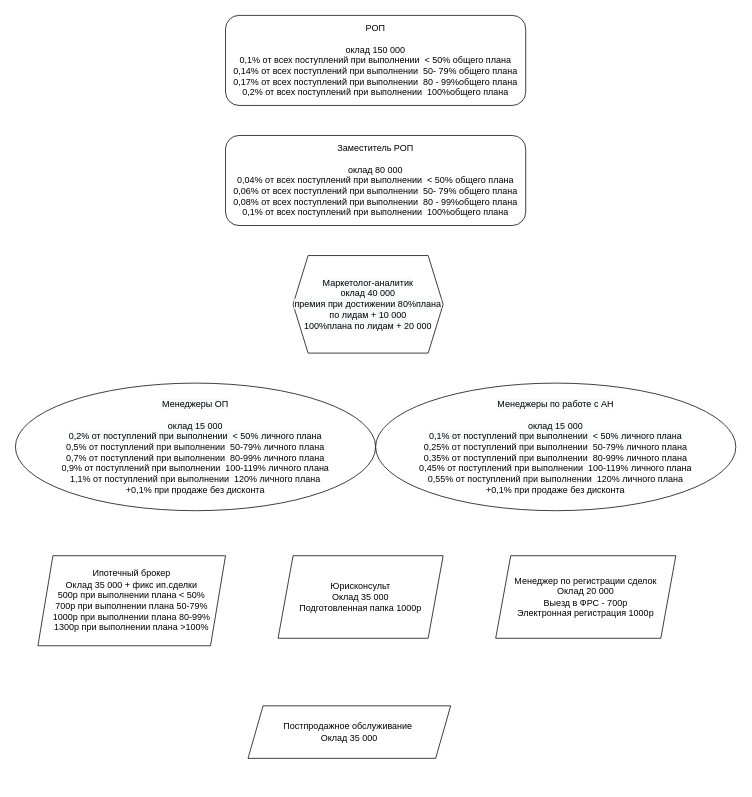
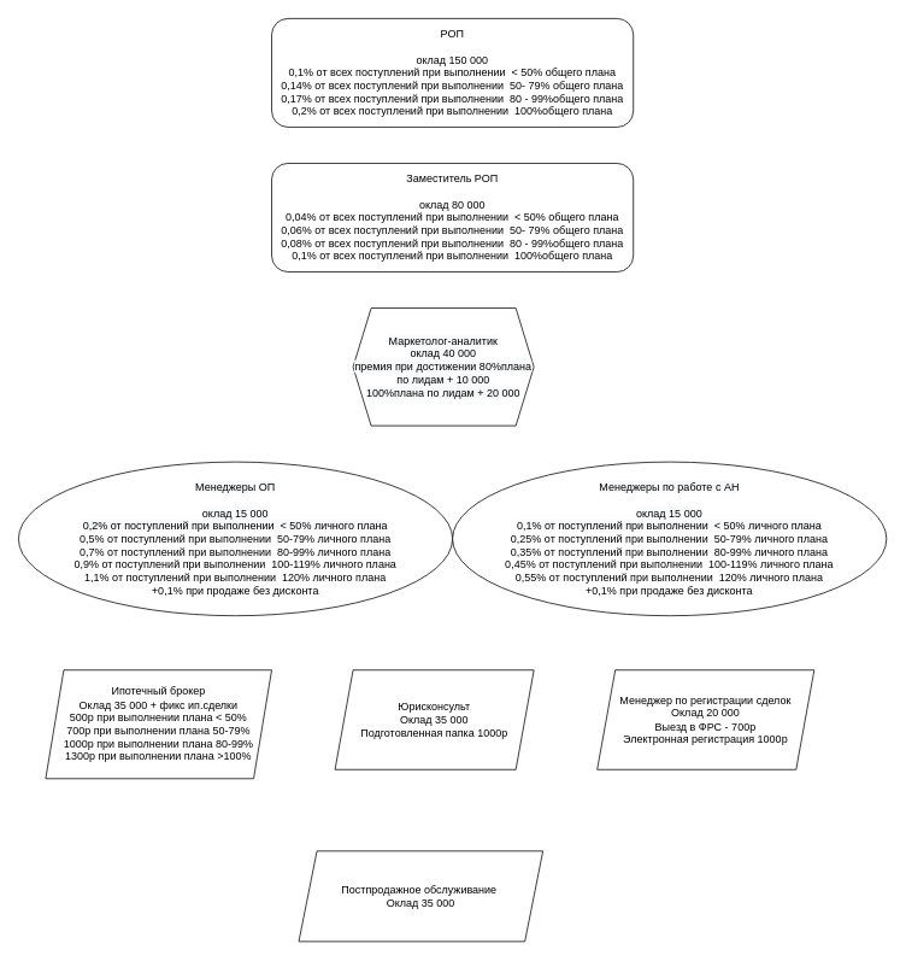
  <mxCell id="0" />
  <mxCell id="1" parent="0" />
  <mxCell id="2" value="РОП&lt;br&gt;&lt;br&gt;оклад 150 000&lt;br&gt;0,1% от всех поступлений при выполнении&amp;nbsp; &amp;lt; 50% общего плана&lt;br&gt;0,14% от всех поступлений при выполнении&amp;nbsp; 50- 79% общего плана&lt;br&gt;0,17% от всех поступлений при выполнении&amp;nbsp; 80 - 99%общего&amp;nbsp;плана&lt;br&gt;0,2% от всех поступлений при выполнении&amp;nbsp; 100%общего&amp;nbsp;плана" style="rounded=1;whiteSpace=wrap;html=1;" vertex="1" parent="1"><mxGeometry x="300" y="20" width="400" height="120" as="geometry" /></mxCell>
  <mxCell id="3" value="Заместитель РОП&lt;br&gt;&lt;br&gt;оклад 80 000&lt;br&gt;0,04% от всех поступлений при выполнении&amp;nbsp; &amp;lt; 50% общего плана&lt;br&gt;0,06% от всех поступлений при выполнении&amp;nbsp; 50- 79% общего плана&lt;br&gt;0,08% от всех поступлений при выполнении&amp;nbsp; 80 - 99%общего&amp;nbsp;плана&lt;br&gt;0,1% от всех поступлений при выполнении&amp;nbsp; 100%общего&amp;nbsp;плана" style="rounded=1;whiteSpace=wrap;html=1;" vertex="1" parent="1"><mxGeometry x="300" y="180" width="400" height="120" as="geometry" /></mxCell>
  <mxCell id="4" value="&lt;span style=&quot;color: rgb(0 , 0 , 0) ; font-family: &amp;#34;helvetica&amp;#34; ; font-size: 12px ; font-style: normal ; font-weight: 400 ; letter-spacing: normal ; text-align: center ; text-indent: 0px ; text-transform: none ; word-spacing: 0px ; background-color: rgb(248 , 249 , 250) ; display: inline ; float: none&quot;&gt;Менеджеры ОП&lt;/span&gt;&lt;br style=&quot;color: rgb(0 , 0 , 0) ; font-family: &amp;#34;helvetica&amp;#34; ; font-size: 12px ; font-style: normal ; font-weight: 400 ; letter-spacing: normal ; text-align: center ; text-indent: 0px ; text-transform: none ; word-spacing: 0px ; background-color: rgb(248 , 249 , 250)&quot;&gt;&lt;br style=&quot;color: rgb(0 , 0 , 0) ; font-family: &amp;#34;helvetica&amp;#34; ; font-size: 12px ; font-style: normal ; font-weight: 400 ; letter-spacing: normal ; text-align: center ; text-indent: 0px ; text-transform: none ; word-spacing: 0px ; background-color: rgb(248 , 249 , 250)&quot;&gt;&lt;span style=&quot;color: rgb(0 , 0 , 0) ; font-family: &amp;#34;helvetica&amp;#34; ; font-size: 12px ; font-style: normal ; font-weight: 400 ; letter-spacing: normal ; text-align: center ; text-indent: 0px ; text-transform: none ; word-spacing: 0px ; background-color: rgb(248 , 249 , 250) ; display: inline ; float: none&quot;&gt;оклад 15 000&lt;/span&gt;&lt;br style=&quot;color: rgb(0 , 0 , 0) ; font-family: &amp;#34;helvetica&amp;#34; ; font-size: 12px ; font-style: normal ; font-weight: 400 ; letter-spacing: normal ; text-align: center ; text-indent: 0px ; text-transform: none ; word-spacing: 0px ; background-color: rgb(248 , 249 , 250)&quot;&gt;&lt;span style=&quot;color: rgb(0 , 0 , 0) ; font-family: &amp;#34;helvetica&amp;#34; ; font-size: 12px ; font-style: normal ; font-weight: 400 ; letter-spacing: normal ; text-align: center ; text-indent: 0px ; text-transform: none ; word-spacing: 0px ; background-color: rgb(248 , 249 , 250) ; display: inline ; float: none&quot;&gt;0,2% от поступлений при выполнении&amp;nbsp; &amp;lt; 50% личного плана&lt;/span&gt;&lt;br style=&quot;color: rgb(0 , 0 , 0) ; font-family: &amp;#34;helvetica&amp;#34; ; font-size: 12px ; font-style: normal ; font-weight: 400 ; letter-spacing: normal ; text-align: center ; text-indent: 0px ; text-transform: none ; word-spacing: 0px ; background-color: rgb(248 , 249 , 250)&quot;&gt;&lt;span style=&quot;font-family: &amp;#34;helvetica&amp;#34;&quot;&gt;0,5% от поступлений при выполнении&amp;nbsp; 50-79% личного плана&lt;br&gt;&lt;/span&gt;&lt;span style=&quot;font-family: &amp;#34;helvetica&amp;#34;&quot;&gt;0,7% от поступлений при выполнении&amp;nbsp; 80-99% личного плана&lt;br&gt;&lt;/span&gt;&lt;span style=&quot;font-family: &amp;#34;helvetica&amp;#34;&quot;&gt;0,9% от поступлений при выполнении&amp;nbsp; 100-119% личного плана&lt;br&gt;&lt;/span&gt;&lt;span style=&quot;font-family: &amp;#34;helvetica&amp;#34;&quot;&gt;1,1% от поступлений при выполнении&amp;nbsp; 120% личного плана&lt;br&gt;&lt;/span&gt;&lt;span style=&quot;font-family: &amp;#34;helvetica&amp;#34;&quot;&gt;+0,1% при продаже без дисконта&lt;br&gt;&lt;/span&gt;" style="ellipse;whiteSpace=wrap;html=1;" vertex="1" parent="1"><mxGeometry x="20" y="510" width="480" height="170" as="geometry" /></mxCell>
  <mxCell id="5" value="Ипотечный брокер&lt;br&gt;Оклад 35 000 + фикс ип.сделки&lt;br&gt;500р при выполнении плана&amp;nbsp;&lt;span style=&quot;font-family: &amp;#34;helvetica&amp;#34;&quot;&gt;&amp;lt; 50%&lt;br&gt;&lt;/span&gt;700р при выполнении плана 5&lt;span style=&quot;font-family: &amp;#34;helvetica&amp;#34;&quot;&gt;0-79%&lt;br&gt;&lt;/span&gt;1000р при выполнении плана 80-99&lt;span style=&quot;font-family: &amp;#34;helvetica&amp;#34;&quot;&gt;%&lt;br&gt;&lt;/span&gt;1300р при выполнении плана &amp;gt;100&lt;span style=&quot;font-family: &amp;#34;helvetica&amp;#34;&quot;&gt;%&lt;/span&gt;&lt;span style=&quot;font-family: &amp;#34;helvetica&amp;#34;&quot;&gt;&lt;br&gt;&lt;/span&gt;" style="shape=parallelogram;perimeter=parallelogramPerimeter;whiteSpace=wrap;html=1;fixedSize=1;" vertex="1" parent="1"><mxGeometry x="50" y="740" width="250" height="120" as="geometry" /></mxCell>
  <mxCell id="6" value="Юрисконсульт&lt;br&gt;Оклад 35 000&lt;br&gt;Подготовленная папка 1000р" style="shape=parallelogram;perimeter=parallelogramPerimeter;whiteSpace=wrap;html=1;fixedSize=1;" vertex="1" parent="1"><mxGeometry x="370" y="740" width="220" height="110" as="geometry" /></mxCell>
  <mxCell id="7" value="Менеджер по регистрации сделок&lt;br&gt;Оклад 20 000&lt;br&gt;Выезд в ФРС - 700р&lt;br&gt;Электронная регистрация 1000р" style="shape=parallelogram;perimeter=parallelogramPerimeter;whiteSpace=wrap;html=1;fixedSize=1;" vertex="1" parent="1"><mxGeometry x="660" y="740" width="240" height="110" as="geometry" /></mxCell>
  <mxCell id="8" value="&lt;span style=&quot;color: rgb(0 , 0 , 0) ; font-family: &amp;#34;helvetica&amp;#34; ; font-size: 12px ; font-style: normal ; font-weight: 400 ; letter-spacing: normal ; text-align: center ; text-indent: 0px ; text-transform: none ; word-spacing: 0px ; background-color: rgb(248 , 249 , 250) ; display: inline ; float: none&quot;&gt;Менеджеры по работе с АН&lt;/span&gt;&lt;br style=&quot;color: rgb(0 , 0 , 0) ; font-family: &amp;#34;helvetica&amp;#34; ; font-size: 12px ; font-style: normal ; font-weight: 400 ; letter-spacing: normal ; text-align: center ; text-indent: 0px ; text-transform: none ; word-spacing: 0px ; background-color: rgb(248 , 249 , 250)&quot;&gt;&lt;br style=&quot;color: rgb(0 , 0 , 0) ; font-family: &amp;#34;helvetica&amp;#34; ; font-size: 12px ; font-style: normal ; font-weight: 400 ; letter-spacing: normal ; text-align: center ; text-indent: 0px ; text-transform: none ; word-spacing: 0px ; background-color: rgb(248 , 249 , 250)&quot;&gt;&lt;span style=&quot;color: rgb(0 , 0 , 0) ; font-family: &amp;#34;helvetica&amp;#34; ; font-size: 12px ; font-style: normal ; font-weight: 400 ; letter-spacing: normal ; text-align: center ; text-indent: 0px ; text-transform: none ; word-spacing: 0px ; background-color: rgb(248 , 249 , 250) ; display: inline ; float: none&quot;&gt;оклад 15 000&lt;/span&gt;&lt;br style=&quot;color: rgb(0 , 0 , 0) ; font-family: &amp;#34;helvetica&amp;#34; ; font-size: 12px ; font-style: normal ; font-weight: 400 ; letter-spacing: normal ; text-align: center ; text-indent: 0px ; text-transform: none ; word-spacing: 0px ; background-color: rgb(248 , 249 , 250)&quot;&gt;&lt;span style=&quot;color: rgb(0 , 0 , 0) ; font-family: &amp;#34;helvetica&amp;#34; ; font-size: 12px ; font-style: normal ; font-weight: 400 ; letter-spacing: normal ; text-align: center ; text-indent: 0px ; text-transform: none ; word-spacing: 0px ; background-color: rgb(248 , 249 , 250) ; display: inline ; float: none&quot;&gt;0,1% от поступлений при выполнении&amp;nbsp; &amp;lt; 50% личного плана&lt;/span&gt;&lt;br style=&quot;color: rgb(0 , 0 , 0) ; font-family: &amp;#34;helvetica&amp;#34; ; font-size: 12px ; font-style: normal ; font-weight: 400 ; letter-spacing: normal ; text-align: center ; text-indent: 0px ; text-transform: none ; word-spacing: 0px ; background-color: rgb(248 , 249 , 250)&quot;&gt;&lt;span style=&quot;font-family: &amp;#34;helvetica&amp;#34;&quot;&gt;0,25% от поступлений при выполнении&amp;nbsp; 50-79% личного плана&lt;br&gt;&lt;/span&gt;&lt;span style=&quot;font-family: &amp;#34;helvetica&amp;#34;&quot;&gt;0,35% от поступлений при выполнении&amp;nbsp; 80-99% личного плана&lt;br&gt;&lt;/span&gt;&lt;span style=&quot;font-family: &amp;#34;helvetica&amp;#34;&quot;&gt;0,45% от поступлений при выполнении&amp;nbsp; 100-119% личного плана&lt;br&gt;&lt;/span&gt;&lt;span style=&quot;font-family: &amp;#34;helvetica&amp;#34;&quot;&gt;0,55% от поступлений при выполнении&amp;nbsp; 120% личного плана&lt;br&gt;&lt;/span&gt;&lt;span style=&quot;font-family: &amp;#34;helvetica&amp;#34;&quot;&gt;+0,1% при продаже без дисконта&lt;br&gt;&lt;/span&gt;" style="ellipse;whiteSpace=wrap;html=1;" vertex="1" parent="1"><mxGeometry x="500" y="510" width="480" height="170" as="geometry" /></mxCell>
- <mxCell id="9" value="Постпродажное обслуживание&amp;nbsp;&lt;br&gt;Оклад 35 000" style="shape=parallelogram;perimeter=parallelogramPerimeter;whiteSpace=wrap;html=1;fixedSize=1;" vertex="1" parent="1"><mxGeometry x="330" y="940" width="270" height="70" as="geometry" /></mxCell>
+ <mxCell id="9" value="Постпродажное обслуживание&amp;nbsp;&lt;br&gt;Оклад 35 000" style="shape=parallelogram;perimeter=parallelogramPerimeter;whiteSpace=wrap;html=1;fixedSize=1;" vertex="1" parent="1"><mxGeometry x="330" y="940" width="270" height="100" as="geometry" /></mxCell>
  <mxCell id="10" value="&lt;span style=&quot;color: rgb(0 , 0 , 0) ; font-family: &amp;#34;helvetica&amp;#34; ; font-size: 12px ; font-style: normal ; font-weight: 400 ; letter-spacing: normal ; text-align: center ; text-indent: 0px ; text-transform: none ; word-spacing: 0px ; background-color: rgb(248 , 249 , 250) ; display: inline ; float: none&quot;&gt;Маркетолог-аналитик&lt;/span&gt;&lt;br style=&quot;color: rgb(0 , 0 , 0) ; font-family: &amp;#34;helvetica&amp;#34; ; font-size: 12px ; font-style: normal ; font-weight: 400 ; letter-spacing: normal ; text-align: center ; text-indent: 0px ; text-transform: none ; word-spacing: 0px ; background-color: rgb(248 , 249 , 250)&quot;&gt;&lt;span style=&quot;color: rgb(0 , 0 , 0) ; font-family: &amp;#34;helvetica&amp;#34; ; font-size: 12px ; font-style: normal ; font-weight: 400 ; letter-spacing: normal ; text-align: center ; text-indent: 0px ; text-transform: none ; word-spacing: 0px ; background-color: rgb(248 , 249 , 250) ; display: inline ; float: none&quot;&gt;оклад 40 000&lt;/span&gt;&lt;br style=&quot;color: rgb(0 , 0 , 0) ; font-family: &amp;#34;helvetica&amp;#34; ; font-size: 12px ; font-style: normal ; font-weight: 400 ; letter-spacing: normal ; text-align: center ; text-indent: 0px ; text-transform: none ; word-spacing: 0px ; background-color: rgb(248 , 249 , 250)&quot;&gt;&lt;span style=&quot;color: rgb(0 , 0 , 0) ; font-family: &amp;#34;helvetica&amp;#34; ; font-size: 12px ; font-style: normal ; font-weight: 400 ; letter-spacing: normal ; text-align: center ; text-indent: 0px ; text-transform: none ; word-spacing: 0px ; background-color: rgb(248 , 249 , 250) ; display: inline ; float: none&quot;&gt;премия при достижении 80%плана по лидам + 10 000&lt;br&gt;100%плана по лидам + 20 000&lt;br&gt;&lt;/span&gt;" style="shape=hexagon;perimeter=hexagonPerimeter2;whiteSpace=wrap;html=1;fixedSize=1;" vertex="1" parent="1"><mxGeometry x="390" y="340" width="200" height="130" as="geometry" /></mxCell>
